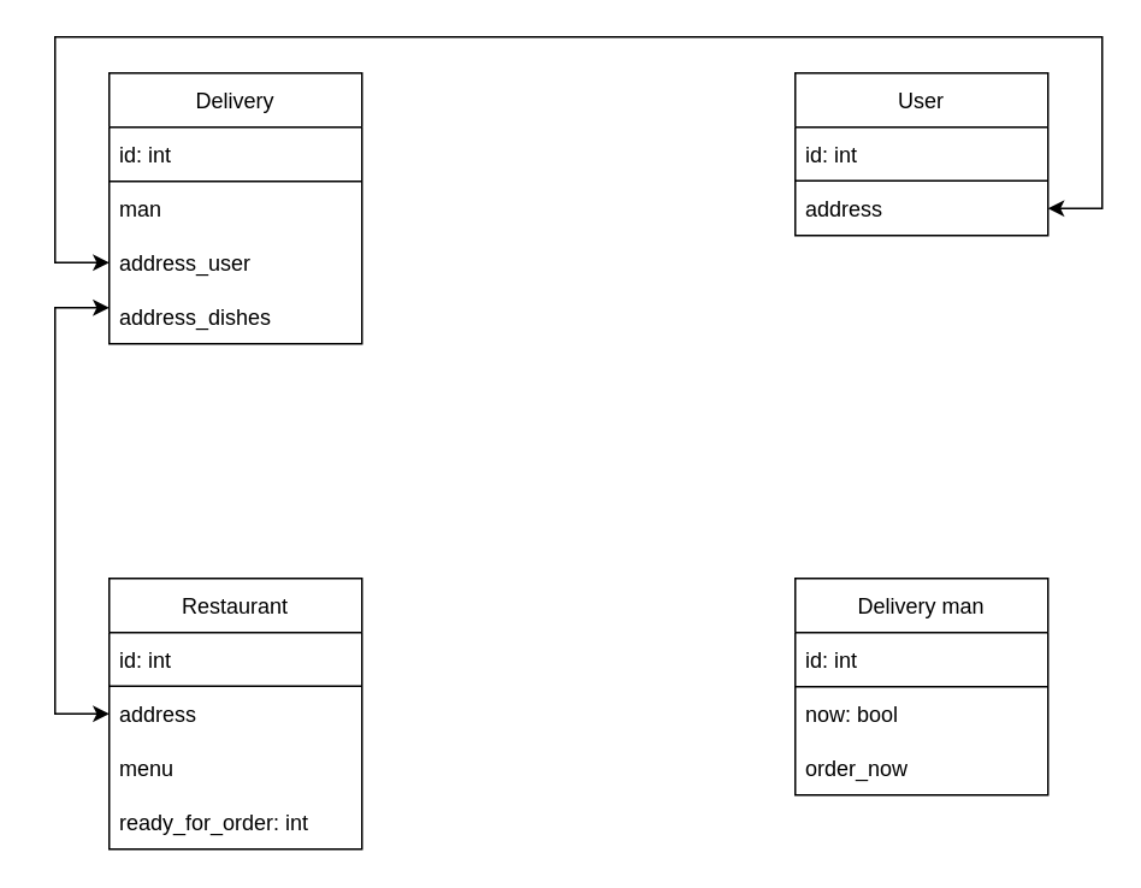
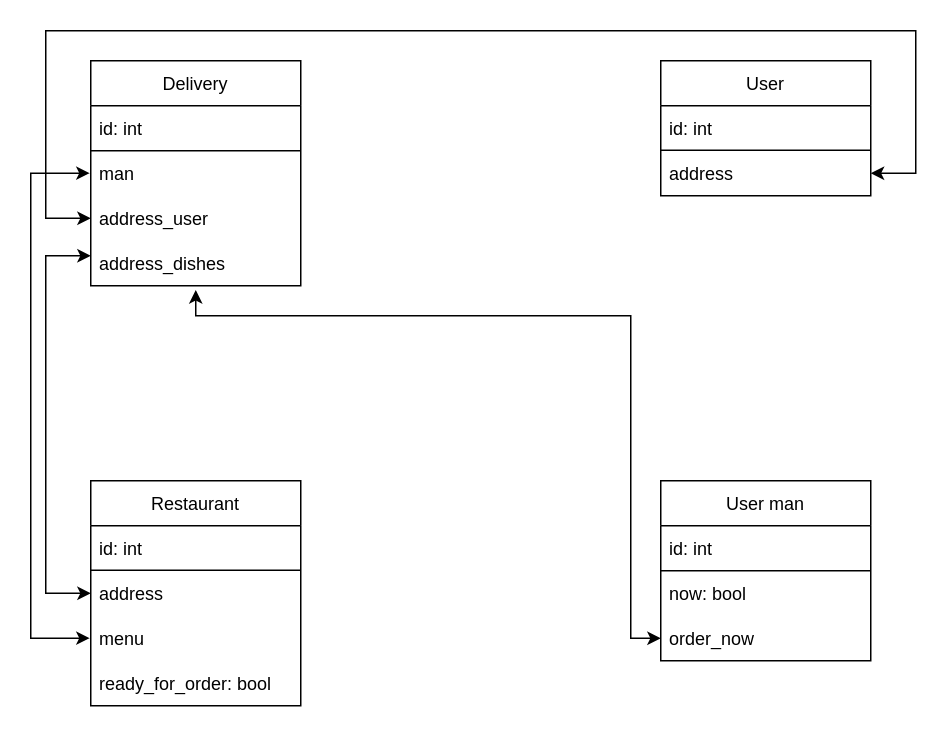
  <mxCell id="0" />
  <mxCell id="1" parent="0" />
  <mxCell id="2" value="Delivery" style="swimlane;fontStyle=0;childLayout=stackLayout;horizontal=1;startSize=30;horizontalStack=0;resizeParent=1;resizeParentMax=0;resizeLast=0;collapsible=1;marginBottom=0;" vertex="1" parent="1"><mxGeometry x="60" y="40" width="140" height="150" as="geometry" /></mxCell>
  <mxCell id="3" value="id: int" style="text;strokeColor=none;fillColor=none;align=left;verticalAlign=middle;spacingLeft=4;spacingRight=4;overflow=hidden;points=[[0,0.5],[1,0.5]];portConstraint=eastwest;rotatable=0;" vertex="1" parent="2"><mxGeometry y="30" width="140" height="30" as="geometry" /></mxCell>
  <mxCell id="4" value="" style="endArrow=none;html=1;rounded=0;" edge="1" parent="2"><mxGeometry width="50" height="50" relative="1" as="geometry"><mxPoint y="60" as="sourcePoint" /><mxPoint x="140" y="60" as="targetPoint" /></mxGeometry></mxCell>
  <mxCell id="5" value="man" style="text;strokeColor=none;fillColor=none;align=left;verticalAlign=middle;spacingLeft=4;spacingRight=4;overflow=hidden;points=[[0,0.5],[1,0.5]];portConstraint=eastwest;rotatable=0;" vertex="1" parent="2"><mxGeometry y="60" width="140" height="30" as="geometry" /></mxCell>
  <mxCell id="6" value="address_user" style="text;strokeColor=none;fillColor=none;align=left;verticalAlign=middle;spacingLeft=4;spacingRight=4;overflow=hidden;points=[[0,0.5],[1,0.5]];portConstraint=eastwest;rotatable=0;" vertex="1" parent="2"><mxGeometry y="90" width="140" height="30" as="geometry" /></mxCell>
  <mxCell id="7" value="address_dishes" style="text;strokeColor=none;fillColor=none;align=left;verticalAlign=middle;spacingLeft=4;spacingRight=4;overflow=hidden;points=[[0,0.5],[1,0.5]];portConstraint=eastwest;rotatable=0;" vertex="1" parent="2"><mxGeometry y="120" width="140" height="30" as="geometry" /></mxCell>
  <mxCell id="8" value="User" style="swimlane;fontStyle=0;childLayout=stackLayout;horizontal=1;startSize=30;horizontalStack=0;resizeParent=1;resizeParentMax=0;resizeLast=0;collapsible=1;marginBottom=0;" vertex="1" parent="1"><mxGeometry x="440" y="40" width="140" height="90" as="geometry" /></mxCell>
  <mxCell id="9" value="id: int" style="text;strokeColor=none;fillColor=none;align=left;verticalAlign=middle;spacingLeft=4;spacingRight=4;overflow=hidden;points=[[0,0.5],[1,0.5]];portConstraint=eastwest;rotatable=0;" vertex="1" parent="8"><mxGeometry y="30" width="140" height="30" as="geometry" /></mxCell>
  <mxCell id="10" value="" style="endArrow=none;html=1;rounded=0;" edge="1" parent="8"><mxGeometry width="50" height="50" relative="1" as="geometry"><mxPoint y="59.72" as="sourcePoint" /><mxPoint x="140" y="59.72" as="targetPoint" /></mxGeometry></mxCell>
  <mxCell id="11" value="address" style="text;strokeColor=none;fillColor=none;align=left;verticalAlign=middle;spacingLeft=4;spacingRight=4;overflow=hidden;points=[[0,0.5],[1,0.5]];portConstraint=eastwest;rotatable=0;" vertex="1" parent="8"><mxGeometry y="60" width="140" height="30" as="geometry" /></mxCell>
  <mxCell id="12" value="Restaurant" style="swimlane;fontStyle=0;childLayout=stackLayout;horizontal=1;startSize=30;horizontalStack=0;resizeParent=1;resizeParentMax=0;resizeLast=0;collapsible=1;marginBottom=0;" vertex="1" parent="1"><mxGeometry x="60" y="320" width="140" height="150" as="geometry" /></mxCell>
  <mxCell id="13" value="id: int" style="text;strokeColor=none;fillColor=none;align=left;verticalAlign=middle;spacingLeft=4;spacingRight=4;overflow=hidden;points=[[0,0.5],[1,0.5]];portConstraint=eastwest;rotatable=0;" vertex="1" parent="12"><mxGeometry y="30" width="140" height="30" as="geometry" /></mxCell>
  <mxCell id="14" value="" style="endArrow=none;html=1;rounded=0;" edge="1" parent="12"><mxGeometry width="50" height="50" relative="1" as="geometry"><mxPoint y="59.72" as="sourcePoint" /><mxPoint x="140" y="59.72" as="targetPoint" /></mxGeometry></mxCell>
  <mxCell id="15" value="address" style="text;strokeColor=none;fillColor=none;align=left;verticalAlign=middle;spacingLeft=4;spacingRight=4;overflow=hidden;points=[[0,0.5],[1,0.5]];portConstraint=eastwest;rotatable=0;" vertex="1" parent="12"><mxGeometry y="60" width="140" height="30" as="geometry" /></mxCell>
  <mxCell id="16" value="menu" style="text;strokeColor=none;fillColor=none;align=left;verticalAlign=middle;spacingLeft=4;spacingRight=4;overflow=hidden;points=[[0,0.5],[1,0.5]];portConstraint=eastwest;rotatable=0;" vertex="1" parent="12"><mxGeometry y="90" width="140" height="30" as="geometry" /></mxCell>
- <mxCell id="17" value="ready_for_order: int" style="text;strokeColor=none;fillColor=none;align=left;verticalAlign=middle;spacingLeft=4;spacingRight=4;overflow=hidden;points=[[0,0.5],[1,0.5]];portConstraint=eastwest;rotatable=0;" vertex="1" parent="12"><mxGeometry y="120" width="140" height="30" as="geometry" /></mxCell>
- <mxCell id="18" value="Delivery man" style="swimlane;fontStyle=0;childLayout=stackLayout;horizontal=1;startSize=30;horizontalStack=0;resizeParent=1;resizeParentMax=0;resizeLast=0;collapsible=1;marginBottom=0;" vertex="1" parent="1"><mxGeometry x="440" y="320" width="140" height="120" as="geometry" /></mxCell>
+ <mxCell id="17" value="ready_for_order: bool" style="text;strokeColor=none;fillColor=none;align=left;verticalAlign=middle;spacingLeft=4;spacingRight=4;overflow=hidden;points=[[0,0.5],[1,0.5]];portConstraint=eastwest;rotatable=0;" vertex="1" parent="12"><mxGeometry y="120" width="140" height="30" as="geometry" /></mxCell>
+ <mxCell id="18" value="User man" style="swimlane;fontStyle=0;childLayout=stackLayout;horizontal=1;startSize=30;horizontalStack=0;resizeParent=1;resizeParentMax=0;resizeLast=0;collapsible=1;marginBottom=0;" vertex="1" parent="1"><mxGeometry x="440" y="320" width="140" height="120" as="geometry" /></mxCell>
  <mxCell id="19" value="id: int" style="text;strokeColor=none;fillColor=none;align=left;verticalAlign=middle;spacingLeft=4;spacingRight=4;overflow=hidden;points=[[0,0.5],[1,0.5]];portConstraint=eastwest;rotatable=0;" vertex="1" parent="18"><mxGeometry y="30" width="140" height="30" as="geometry" /></mxCell>
  <mxCell id="20" value="" style="endArrow=none;html=1;rounded=0;" edge="1" parent="18"><mxGeometry width="50" height="50" relative="1" as="geometry"><mxPoint y="60" as="sourcePoint" /><mxPoint x="140" y="60" as="targetPoint" /></mxGeometry></mxCell>
  <mxCell id="21" value="now: bool" style="text;strokeColor=none;fillColor=none;align=left;verticalAlign=middle;spacingLeft=4;spacingRight=4;overflow=hidden;points=[[0,0.5],[1,0.5]];portConstraint=eastwest;rotatable=0;" vertex="1" parent="18"><mxGeometry y="60" width="140" height="30" as="geometry" /></mxCell>
  <mxCell id="22" value="order_now" style="text;strokeColor=none;fillColor=none;align=left;verticalAlign=middle;spacingLeft=4;spacingRight=4;overflow=hidden;points=[[0,0.5],[1,0.5]];portConstraint=eastwest;rotatable=0;" vertex="1" parent="18"><mxGeometry y="90" width="140" height="30" as="geometry" /></mxCell>
+ <mxCell id="23" value="" style="endArrow=classic;startArrow=classic;html=1;rounded=0;exitX=-0.005;exitY=0.498;exitDx=0;exitDy=0;exitPerimeter=0;entryX=-0.005;entryY=0.498;entryDx=0;entryDy=0;entryPerimeter=0;" edge="1" parent="1" source="16" target="5"><mxGeometry width="50" height="50" relative="1" as="geometry"><mxPoint x="50" y="420" as="sourcePoint" /><mxPoint x="50" y="110" as="targetPoint" /><Array as="points"><mxPoint x="20" y="425" /><mxPoint x="20" y="420" /><mxPoint x="20" y="115" /></Array></mxGeometry></mxCell>
  <mxCell id="24" value="" style="endArrow=classic;startArrow=classic;html=1;rounded=0;exitX=0;exitY=0.5;exitDx=0;exitDy=0;entryX=-0.005;entryY=0.498;entryDx=0;entryDy=0;entryPerimeter=0;" edge="1" parent="1" source="15"><mxGeometry width="50" height="50" relative="1" as="geometry"><mxPoint x="60" y="480" as="sourcePoint" /><mxPoint x="60" y="170" as="targetPoint" /><Array as="points"><mxPoint x="30" y="395" /><mxPoint x="30" y="170" /></Array></mxGeometry></mxCell>
  <mxCell id="25" value="" style="endArrow=classic;startArrow=classic;html=1;rounded=0;exitX=0;exitY=0.5;exitDx=0;exitDy=0;entryX=1;entryY=0.5;entryDx=0;entryDy=0;" edge="1" parent="1" source="6" target="11"><mxGeometry width="50" height="50" relative="1" as="geometry"><mxPoint x="50" y="140" as="sourcePoint" /><mxPoint x="610" y="130" as="targetPoint" /><Array as="points"><mxPoint x="30" y="145" /><mxPoint x="30" y="20" /><mxPoint x="610" y="20" /><mxPoint x="610" y="115" /></Array></mxGeometry></mxCell>
+ <mxCell id="26" value="" style="endArrow=classic;startArrow=classic;html=1;rounded=0;exitX=0;exitY=0.5;exitDx=0;exitDy=0;entryX=0.5;entryY=1.095;entryDx=0;entryDy=0;entryPerimeter=0;" edge="1" parent="1" source="22" target="7"><mxGeometry width="50" height="50" relative="1" as="geometry"><mxPoint x="430" y="430" as="sourcePoint" /><mxPoint x="140" y="250" as="targetPoint" /><Array as="points"><mxPoint x="430" y="425" /><mxPoint x="420" y="425" /><mxPoint x="420" y="210" /><mxPoint x="130" y="210" /></Array></mxGeometry></mxCell>
